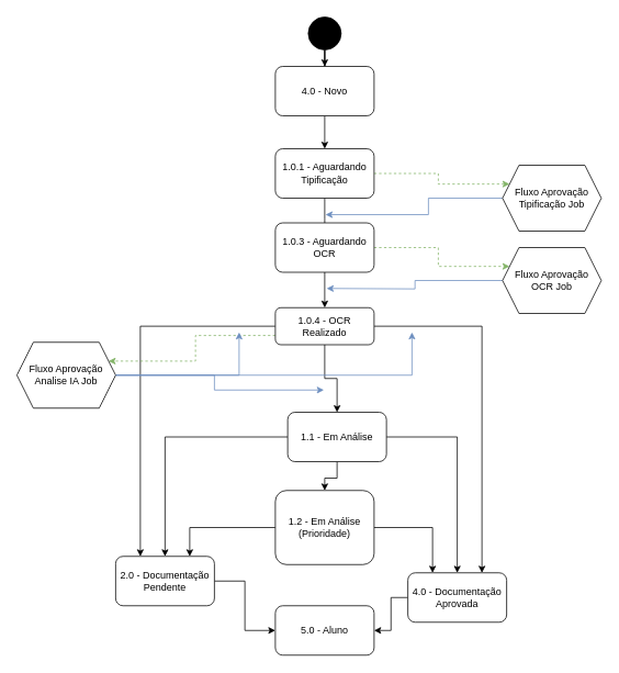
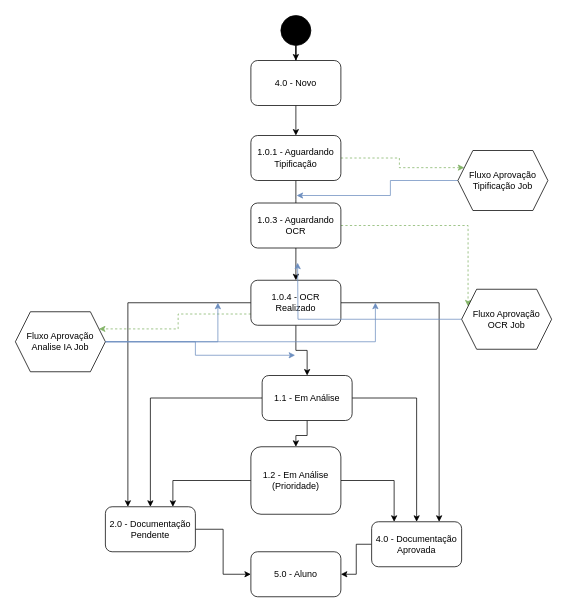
  <mxCell id="0" />
  <mxCell id="1" parent="0" />
  <mxCell id="2" style="edgeStyle=orthogonalEdgeStyle;rounded=0;orthogonalLoop=1;jettySize=auto;html=1;" parent="1" source="3" target="5" edge="1"><mxGeometry relative="1" as="geometry" /></mxCell>
  <mxCell id="3" value="" style="ellipse;whiteSpace=wrap;html=1;aspect=fixed;fillColor=#000000;" parent="1" vertex="1"><mxGeometry x="374" y="20" width="40" height="40" as="geometry" /></mxCell>
  <mxCell id="4" style="edgeStyle=orthogonalEdgeStyle;rounded=0;orthogonalLoop=1;jettySize=auto;html=1;" parent="1" source="5" target="20" edge="1"><mxGeometry relative="1" as="geometry" /></mxCell>
  <mxCell id="5" value="4.0 - Novo" style="rounded=1;whiteSpace=wrap;html=1;fillColor=#FFFFFF;" parent="1" vertex="1"><mxGeometry x="334" y="80" width="120" height="60" as="geometry" /></mxCell>
  <mxCell id="6" style="edgeStyle=orthogonalEdgeStyle;rounded=0;orthogonalLoop=1;jettySize=auto;html=1;" parent="1" source="9" target="12" edge="1"><mxGeometry relative="1" as="geometry" /></mxCell>
  <mxCell id="7" style="edgeStyle=orthogonalEdgeStyle;rounded=0;orthogonalLoop=1;jettySize=auto;html=1;" parent="1" source="9" target="14" edge="1"><mxGeometry relative="1" as="geometry" /></mxCell>
  <mxCell id="8" style="edgeStyle=orthogonalEdgeStyle;rounded=0;orthogonalLoop=1;jettySize=auto;html=1;" parent="1" source="9" target="16" edge="1"><mxGeometry relative="1" as="geometry" /></mxCell>
  <mxCell id="9" value="1.1 - Em Análise" style="rounded=1;whiteSpace=wrap;html=1;fillColor=#FFFFFF;" parent="1" vertex="1"><mxGeometry x="349" y="500" width="120" height="60" as="geometry" /></mxCell>
  <mxCell id="10" style="edgeStyle=orthogonalEdgeStyle;rounded=0;orthogonalLoop=1;jettySize=auto;html=1;entryX=0.75;entryY=0;entryDx=0;entryDy=0;" parent="1" source="12" target="14" edge="1"><mxGeometry relative="1" as="geometry" /></mxCell>
  <mxCell id="11" style="edgeStyle=orthogonalEdgeStyle;rounded=0;orthogonalLoop=1;jettySize=auto;html=1;entryX=0.25;entryY=0;entryDx=0;entryDy=0;" parent="1" source="12" target="16" edge="1"><mxGeometry relative="1" as="geometry" /></mxCell>
  <mxCell id="12" value="1.2 - Em Análise (Prioridade)" style="rounded=1;whiteSpace=wrap;html=1;fillColor=#FFFFFF;" parent="1" vertex="1"><mxGeometry x="334" y="595" width="120" height="90" as="geometry" /></mxCell>
  <mxCell id="13" style="edgeStyle=orthogonalEdgeStyle;rounded=0;orthogonalLoop=1;jettySize=auto;html=1;entryX=0;entryY=0.5;entryDx=0;entryDy=0;" parent="1" source="14" target="17" edge="1"><mxGeometry relative="1" as="geometry" /></mxCell>
  <mxCell id="14" value="2.0 - Documentação Pendente" style="rounded=1;whiteSpace=wrap;html=1;fillColor=#FFFFFF;" parent="1" vertex="1"><mxGeometry x="140" y="675" width="120" height="60" as="geometry" /></mxCell>
  <mxCell id="15" style="edgeStyle=orthogonalEdgeStyle;rounded=0;orthogonalLoop=1;jettySize=auto;html=1;entryX=1;entryY=0.5;entryDx=0;entryDy=0;" parent="1" source="16" target="17" edge="1"><mxGeometry relative="1" as="geometry" /></mxCell>
  <mxCell id="16" value="4.0 - Documentação Aprovada" style="rounded=1;whiteSpace=wrap;html=1;fillColor=#FFFFFF;" parent="1" vertex="1"><mxGeometry x="495" y="695" width="120" height="60" as="geometry" /></mxCell>
  <mxCell id="17" value="5.0 - Aluno" style="rounded=1;whiteSpace=wrap;html=1;fillColor=#FFFFFF;" parent="1" vertex="1"><mxGeometry x="334" y="735" width="120" height="60" as="geometry" /></mxCell>
  <mxCell id="18" style="edgeStyle=orthogonalEdgeStyle;rounded=0;orthogonalLoop=1;jettySize=auto;html=1;entryX=0.5;entryY=0;entryDx=0;entryDy=0;" parent="1" source="20" edge="1"><mxGeometry relative="1" as="geometry"><mxPoint x="394" y="290" as="targetPoint" /></mxGeometry></mxCell>
  <mxCell id="19" style="edgeStyle=orthogonalEdgeStyle;rounded=0;orthogonalLoop=1;jettySize=auto;html=1;entryX=0;entryY=0.25;entryDx=0;entryDy=0;dashed=1;strokeColor=#82b366;fillColor=#d5e8d4;" parent="1" source="20" target="30" edge="1"><mxGeometry relative="1" as="geometry" /></mxCell>
  <mxCell id="20" value="1.0.1 - Aguardando Tipificação" style="rounded=1;whiteSpace=wrap;html=1;fillColor=#FFFFFF;" parent="1" vertex="1"><mxGeometry x="334" y="180" width="120" height="60" as="geometry" /></mxCell>
  <mxCell id="21" style="edgeStyle=orthogonalEdgeStyle;rounded=0;orthogonalLoop=1;jettySize=auto;html=1;entryX=0.5;entryY=0;entryDx=0;entryDy=0;" parent="1" source="23" target="28" edge="1"><mxGeometry relative="1" as="geometry" /></mxCell>
  <mxCell id="22" style="edgeStyle=orthogonalEdgeStyle;rounded=0;orthogonalLoop=1;jettySize=auto;html=1;entryX=0;entryY=0.25;entryDx=0;entryDy=0;dashed=1;strokeColor=#82b366;fillColor=#d5e8d4;" parent="1" source="23" target="35" edge="1"><mxGeometry relative="1" as="geometry" /></mxCell>
  <mxCell id="23" value="1.0.3 - Aguardando OCR" style="rounded=1;whiteSpace=wrap;html=1;fillColor=#FFFFFF;" parent="1" vertex="1"><mxGeometry x="334" y="270" width="120" height="60" as="geometry" /></mxCell>
  <mxCell id="24" style="edgeStyle=orthogonalEdgeStyle;rounded=0;orthogonalLoop=1;jettySize=auto;html=1;" parent="1" source="28" target="9" edge="1"><mxGeometry relative="1" as="geometry" /></mxCell>
  <mxCell id="25" style="edgeStyle=orthogonalEdgeStyle;rounded=0;orthogonalLoop=1;jettySize=auto;html=1;entryX=0.25;entryY=0;entryDx=0;entryDy=0;" parent="1" source="28" target="14" edge="1"><mxGeometry relative="1" as="geometry" /></mxCell>
  <mxCell id="26" style="edgeStyle=orthogonalEdgeStyle;rounded=0;orthogonalLoop=1;jettySize=auto;html=1;entryX=0.75;entryY=0;entryDx=0;entryDy=0;" parent="1" source="28" target="16" edge="1"><mxGeometry relative="1" as="geometry" /></mxCell>
  <mxCell id="27" style="edgeStyle=orthogonalEdgeStyle;rounded=0;orthogonalLoop=1;jettySize=auto;html=1;entryX=1;entryY=0.25;entryDx=0;entryDy=0;dashed=1;strokeColor=#82b366;exitX=0;exitY=0.75;exitDx=0;exitDy=0;fillColor=#d5e8d4;" parent="1" source="28" target="33" edge="1"><mxGeometry relative="1" as="geometry" /></mxCell>
- <mxCell id="28" value="1.0.4 - OCR Realizado" style="rounded=1;whiteSpace=wrap;html=1;fillColor=#FFFFFF;" parent="1" vertex="1"><mxGeometry x="334" y="373" width="120" height="45" as="geometry" /></mxCell>
+ <mxCell id="28" value="1.0.4 - OCR Realizado" style="rounded=1;whiteSpace=wrap;html=1;fillColor=#FFFFFF;" parent="1" vertex="1"><mxGeometry x="334" y="373" width="120" height="60" as="geometry" /></mxCell>
  <mxCell id="29" style="edgeStyle=orthogonalEdgeStyle;rounded=0;orthogonalLoop=1;jettySize=auto;html=1;fillColor=#dae8fc;strokeColor=#6c8ebf;" parent="1" source="30" edge="1"><mxGeometry relative="1" as="geometry"><mxPoint x="395" y="260" as="targetPoint" /><Array as="points"><mxPoint x="520" y="240" /><mxPoint x="520" y="260" /></Array></mxGeometry></mxCell>
  <mxCell id="30" value="Fluxo Aprovação Tipificação Job" style="shape=hexagon;perimeter=hexagonPerimeter2;whiteSpace=wrap;html=1;fixedSize=1;fillColor=#FFFFFF;" parent="1" vertex="1"><mxGeometry x="610" y="200" width="120" height="80" as="geometry" /></mxCell>
  <mxCell id="31" style="edgeStyle=orthogonalEdgeStyle;rounded=0;orthogonalLoop=1;jettySize=auto;html=1;fillColor=#dae8fc;strokeColor=#6c8ebf;exitX=1;exitY=0.5;exitDx=0;exitDy=0;" parent="1" source="33" edge="1"><mxGeometry relative="1" as="geometry"><mxPoint x="500" y="403" as="targetPoint" /><Array as="points"><mxPoint x="500" y="455" /></Array></mxGeometry></mxCell>
  <mxCell id="32" style="edgeStyle=orthogonalEdgeStyle;rounded=0;orthogonalLoop=1;jettySize=auto;html=1;fillColor=#dae8fc;strokeColor=#6c8ebf;exitX=1;exitY=0.5;exitDx=0;exitDy=0;" parent="1" source="33" edge="1"><mxGeometry relative="1" as="geometry"><mxPoint x="393" y="473" as="targetPoint" /><Array as="points"><mxPoint x="260" y="455" /><mxPoint x="260" y="473" /></Array></mxGeometry></mxCell>
  <mxCell id="33" value="Fluxo Aprovação Analise IA Job" style="shape=hexagon;perimeter=hexagonPerimeter2;whiteSpace=wrap;html=1;fixedSize=1;fillColor=#FFFFFF;" parent="1" vertex="1"><mxGeometry x="20" y="415" width="120" height="80" as="geometry" /></mxCell>
  <mxCell id="34" style="edgeStyle=orthogonalEdgeStyle;rounded=0;orthogonalLoop=1;jettySize=auto;html=1;fillColor=#dae8fc;strokeColor=#6c8ebf;" parent="1" source="35" edge="1"><mxGeometry relative="1" as="geometry"><mxPoint x="396.333" y="349.667" as="targetPoint" /></mxGeometry></mxCell>
- <mxCell id="35" value="Fluxo Aprovação OCR Job" style="shape=hexagon;perimeter=hexagonPerimeter2;whiteSpace=wrap;html=1;fixedSize=1;fillColor=#FFFFFF;" parent="1" vertex="1"><mxGeometry x="610" y="300" width="120" height="80" as="geometry" /></mxCell>
+ <mxCell id="35" value="Fluxo Aprovação OCR Job" style="shape=hexagon;perimeter=hexagonPerimeter2;whiteSpace=wrap;html=1;fixedSize=1;fillColor=#FFFFFF;" parent="1" vertex="1"><mxGeometry x="615" y="385" width="120" height="80" as="geometry" /></mxCell>
  <mxCell id="36" style="edgeStyle=orthogonalEdgeStyle;rounded=0;orthogonalLoop=1;jettySize=auto;html=1;fillColor=#dae8fc;strokeColor=#6c8ebf;exitX=1;exitY=0.5;exitDx=0;exitDy=0;" parent="1" edge="1"><mxGeometry relative="1" as="geometry"><mxPoint x="290" y="403" as="targetPoint" /><mxPoint x="140" y="455" as="sourcePoint" /><Array as="points"><mxPoint x="290" y="455" /></Array></mxGeometry></mxCell>
